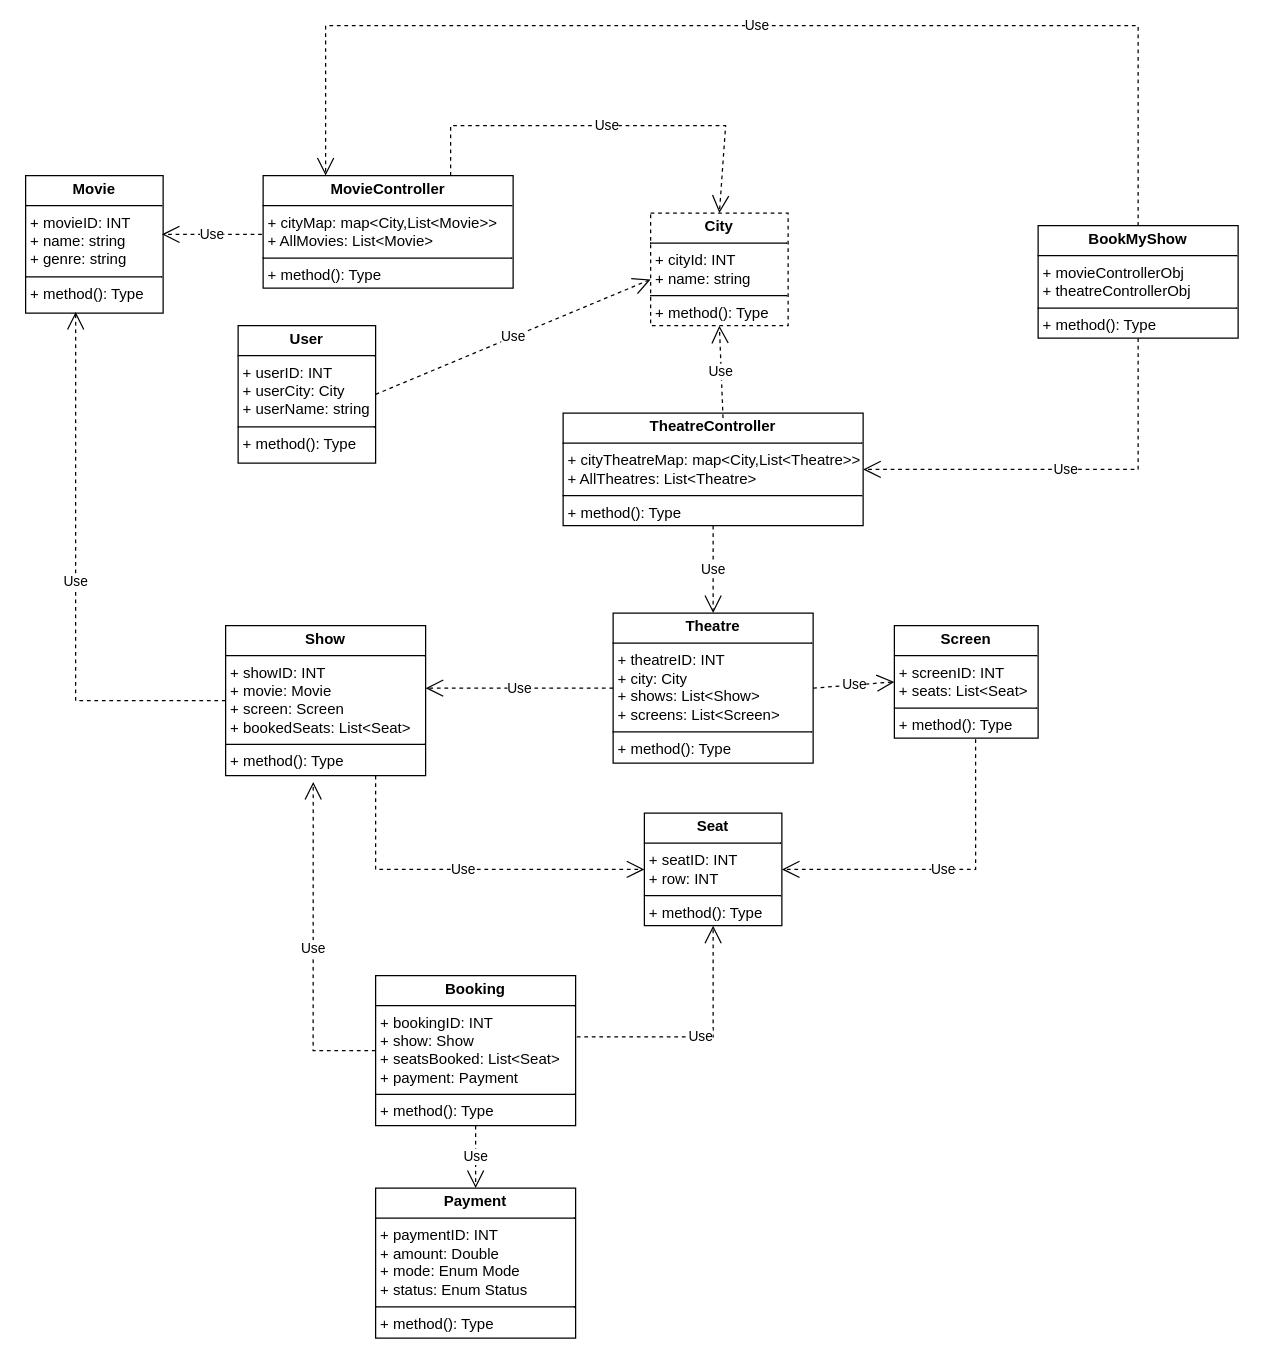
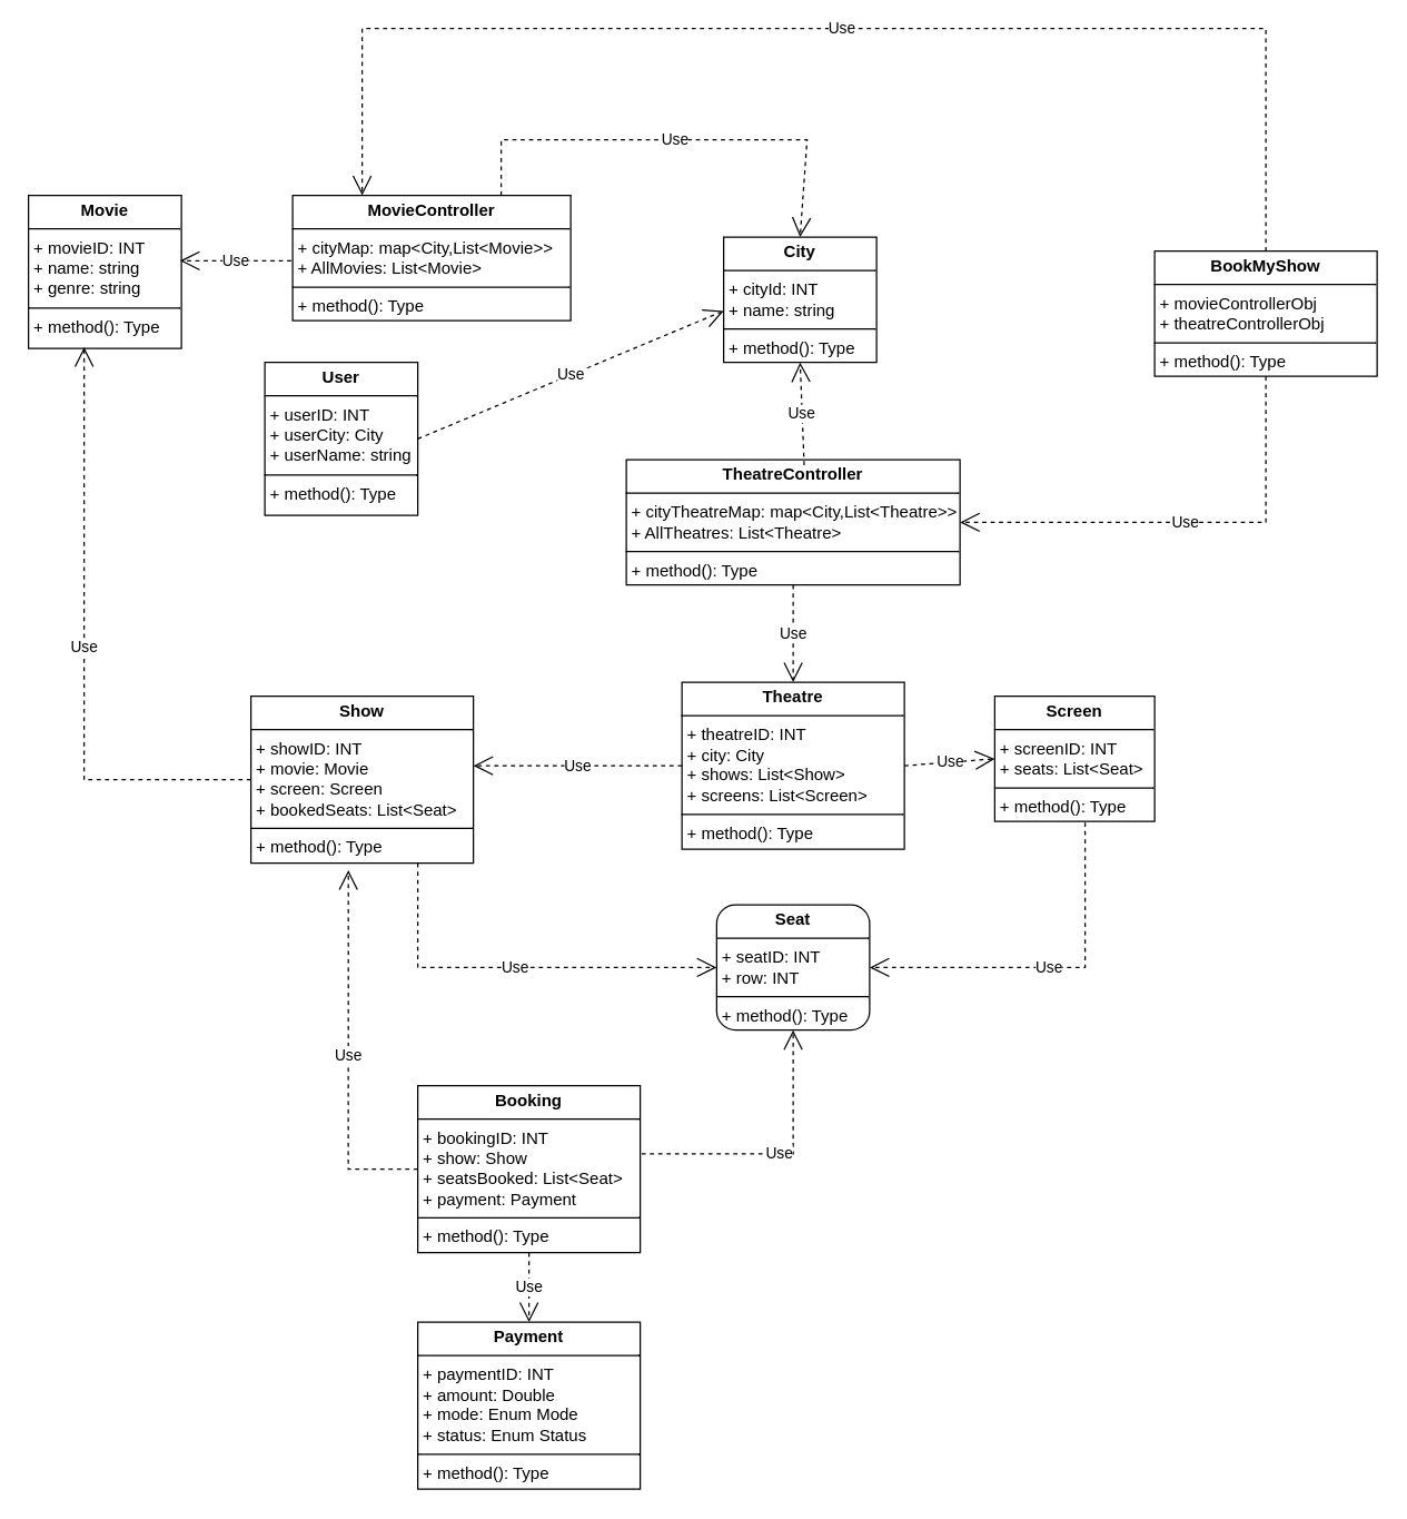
  <mxCell id="0" />
  <mxCell id="1" parent="0" />
  <mxCell id="2" value="&lt;p style=&quot;margin:0px;margin-top:4px;text-align:center;&quot;&gt;&lt;b&gt;Movie&lt;/b&gt;&lt;/p&gt;&lt;hr size=&quot;1&quot; style=&quot;border-style:solid;&quot;&gt;&lt;p style=&quot;margin:0px;margin-left:4px;&quot;&gt;+ movieID: INT&lt;/p&gt;&lt;p style=&quot;margin:0px;margin-left:4px;&quot;&gt;+ name: string&lt;/p&gt;&lt;p style=&quot;margin:0px;margin-left:4px;&quot;&gt;+ genre: string&lt;/p&gt;&lt;hr size=&quot;1&quot; style=&quot;border-style:solid;&quot;&gt;&lt;p style=&quot;margin:0px;margin-left:4px;&quot;&gt;+ method(): Type&lt;/p&gt;" style="verticalAlign=top;align=left;overflow=fill;html=1;whiteSpace=wrap;" parent="1" vertex="1"><mxGeometry x="20" y="140" width="110" height="110" as="geometry" /></mxCell>
  <mxCell id="3" value="&lt;p style=&quot;margin:0px;margin-top:4px;text-align:center;&quot;&gt;&lt;b&gt;MovieController&lt;/b&gt;&lt;/p&gt;&lt;hr size=&quot;1&quot; style=&quot;border-style:solid;&quot;&gt;&lt;p style=&quot;margin:0px;margin-left:4px;&quot;&gt;+ cityMap: map&amp;lt;City,List&amp;lt;Movie&amp;gt;&amp;gt;&lt;/p&gt;&lt;p style=&quot;margin:0px;margin-left:4px;&quot;&gt;+ AllMovies: List&amp;lt;Movie&amp;gt;&lt;/p&gt;&lt;hr size=&quot;1&quot; style=&quot;border-style:solid;&quot;&gt;&lt;p style=&quot;margin:0px;margin-left:4px;&quot;&gt;+ method(): Type&lt;/p&gt;" style="verticalAlign=top;align=left;overflow=fill;html=1;whiteSpace=wrap;" parent="1" vertex="1"><mxGeometry x="210" y="140" width="200" height="90" as="geometry" /></mxCell>
- <mxCell id="4" value="&lt;p style=&quot;margin:0px;margin-top:4px;text-align:center;&quot;&gt;&lt;b&gt;City&lt;/b&gt;&lt;/p&gt;&lt;hr size=&quot;1&quot; style=&quot;border-style:solid;&quot;&gt;&lt;p style=&quot;margin:0px;margin-left:4px;&quot;&gt;+ cityId: INT&lt;/p&gt;&lt;p style=&quot;margin:0px;margin-left:4px;&quot;&gt;+ name: string&lt;/p&gt;&lt;hr size=&quot;1&quot; style=&quot;border-style:solid;&quot;&gt;&lt;p style=&quot;margin:0px;margin-left:4px;&quot;&gt;+ method(): Type&lt;/p&gt;" style="verticalAlign=top;align=left;overflow=fill;html=1;whiteSpace=wrap;dashed=1;" parent="1" vertex="1"><mxGeometry x="520" y="170" width="110" height="90" as="geometry" /></mxCell>
+ <mxCell id="4" value="&lt;p style=&quot;margin:0px;margin-top:4px;text-align:center;&quot;&gt;&lt;b&gt;City&lt;/b&gt;&lt;/p&gt;&lt;hr size=&quot;1&quot; style=&quot;border-style:solid;&quot;&gt;&lt;p style=&quot;margin:0px;margin-left:4px;&quot;&gt;+ cityId: INT&lt;/p&gt;&lt;p style=&quot;margin:0px;margin-left:4px;&quot;&gt;+ name: string&lt;/p&gt;&lt;hr size=&quot;1&quot; style=&quot;border-style:solid;&quot;&gt;&lt;p style=&quot;margin:0px;margin-left:4px;&quot;&gt;+ method(): Type&lt;/p&gt;" style="verticalAlign=top;align=left;overflow=fill;html=1;whiteSpace=wrap;" parent="1" vertex="1"><mxGeometry x="520" y="170" width="110" height="90" as="geometry" /></mxCell>
  <mxCell id="5" value="&lt;p style=&quot;margin:0px;margin-top:4px;text-align:center;&quot;&gt;&lt;b&gt;User&lt;/b&gt;&lt;/p&gt;&lt;hr size=&quot;1&quot; style=&quot;border-style:solid;&quot;&gt;&lt;p style=&quot;margin:0px;margin-left:4px;&quot;&gt;+ userID: INT&lt;/p&gt;&lt;p style=&quot;margin:0px;margin-left:4px;&quot;&gt;+ userCity: City&lt;/p&gt;&lt;p style=&quot;margin:0px;margin-left:4px;&quot;&gt;+ userName: string&lt;/p&gt;&lt;hr size=&quot;1&quot; style=&quot;border-style:solid;&quot;&gt;&lt;p style=&quot;margin:0px;margin-left:4px;&quot;&gt;+ method(): Type&lt;/p&gt;" style="verticalAlign=top;align=left;overflow=fill;html=1;whiteSpace=wrap;" parent="1" vertex="1"><mxGeometry x="190" y="260" width="110" height="110" as="geometry" /></mxCell>
  <mxCell id="6" value="Use" style="endArrow=open;endSize=12;dashed=1;html=1;rounded=0;entryX=0.991;entryY=0.427;entryDx=0;entryDy=0;entryPerimeter=0;" parent="1" target="2" edge="1"><mxGeometry width="160" relative="1" as="geometry"><mxPoint x="209" y="187" as="sourcePoint" /><mxPoint x="640" y="440" as="targetPoint" /></mxGeometry></mxCell>
  <mxCell id="7" value="Use" style="endArrow=open;endSize=12;dashed=1;html=1;rounded=0;exitX=0.75;exitY=0;exitDx=0;exitDy=0;entryX=0.5;entryY=0;entryDx=0;entryDy=0;" parent="1" source="3" target="4" edge="1"><mxGeometry width="160" relative="1" as="geometry"><mxPoint x="480" y="480" as="sourcePoint" /><mxPoint x="640" y="480" as="targetPoint" /><Array as="points"><mxPoint x="360" y="100" /><mxPoint x="580" y="100" /></Array></mxGeometry></mxCell>
  <mxCell id="8" value="Use" style="endArrow=open;endSize=12;dashed=1;html=1;rounded=0;exitX=1;exitY=0.5;exitDx=0;exitDy=0;entryX=0;entryY=0.589;entryDx=0;entryDy=0;entryPerimeter=0;" parent="1" source="5" target="4" edge="1"><mxGeometry width="160" relative="1" as="geometry"><mxPoint x="910" y="310" as="sourcePoint" /><mxPoint x="1070" y="310" as="targetPoint" /></mxGeometry></mxCell>
  <mxCell id="9" value="&lt;p style=&quot;margin:0px;margin-top:4px;text-align:center;&quot;&gt;&lt;b&gt;Theatre&lt;/b&gt;&lt;/p&gt;&lt;hr size=&quot;1&quot; style=&quot;border-style:solid;&quot;&gt;&lt;p style=&quot;margin:0px;margin-left:4px;&quot;&gt;+ theatreID: INT&lt;/p&gt;&lt;p style=&quot;margin:0px;margin-left:4px;&quot;&gt;+ city: City&lt;/p&gt;&lt;p style=&quot;margin:0px;margin-left:4px;&quot;&gt;+ shows: List&amp;lt;Show&amp;gt;&lt;/p&gt;&lt;p style=&quot;margin:0px;margin-left:4px;&quot;&gt;+ screens: List&amp;lt;Screen&amp;gt;&lt;/p&gt;&lt;hr size=&quot;1&quot; style=&quot;border-style:solid;&quot;&gt;&lt;p style=&quot;margin:0px;margin-left:4px;&quot;&gt;+ method(): Type&lt;/p&gt;" style="verticalAlign=top;align=left;overflow=fill;html=1;whiteSpace=wrap;" parent="1" vertex="1"><mxGeometry x="490" y="490" width="160" height="120" as="geometry" /></mxCell>
  <mxCell id="10" value="&lt;p style=&quot;margin:0px;margin-top:4px;text-align:center;&quot;&gt;&lt;b&gt;Screen&lt;/b&gt;&lt;/p&gt;&lt;hr size=&quot;1&quot; style=&quot;border-style:solid;&quot;&gt;&lt;p style=&quot;margin:0px;margin-left:4px;&quot;&gt;+ screenID: INT&lt;/p&gt;&lt;p style=&quot;margin:0px;margin-left:4px;&quot;&gt;+ seats: List&amp;lt;Seat&amp;gt;&lt;/p&gt;&lt;hr size=&quot;1&quot; style=&quot;border-style:solid;&quot;&gt;&lt;p style=&quot;margin:0px;margin-left:4px;&quot;&gt;+ method(): Type&lt;/p&gt;" style="verticalAlign=top;align=left;overflow=fill;html=1;whiteSpace=wrap;" parent="1" vertex="1"><mxGeometry x="715" y="500" width="115" height="90" as="geometry" /></mxCell>
  <mxCell id="11" value="&lt;p style=&quot;margin:0px;margin-top:4px;text-align:center;&quot;&gt;&lt;b&gt;Show&lt;/b&gt;&lt;/p&gt;&lt;hr size=&quot;1&quot; style=&quot;border-style:solid;&quot;&gt;&lt;p style=&quot;margin:0px;margin-left:4px;&quot;&gt;+ showID: INT&lt;/p&gt;&lt;p style=&quot;margin:0px;margin-left:4px;&quot;&gt;+ movie: Movie&lt;/p&gt;&lt;p style=&quot;margin:0px;margin-left:4px;&quot;&gt;+ screen: Screen&lt;/p&gt;&lt;p style=&quot;margin:0px;margin-left:4px;&quot;&gt;+ bookedSeats: List&amp;lt;Seat&amp;gt;&lt;/p&gt;&lt;hr size=&quot;1&quot; style=&quot;border-style:solid;&quot;&gt;&lt;p style=&quot;margin:0px;margin-left:4px;&quot;&gt;+ method(): Type&lt;/p&gt;" style="verticalAlign=top;align=left;overflow=fill;html=1;whiteSpace=wrap;" parent="1" vertex="1"><mxGeometry x="180" y="500" width="160" height="120" as="geometry" /></mxCell>
  <mxCell id="12" value="Use" style="endArrow=open;endSize=12;dashed=1;html=1;rounded=0;exitX=1;exitY=0.5;exitDx=0;exitDy=0;entryX=0;entryY=0.5;entryDx=0;entryDy=0;" parent="1" source="9" target="10" edge="1"><mxGeometry width="160" relative="1" as="geometry"><mxPoint x="480" y="750" as="sourcePoint" /><mxPoint x="640" y="750" as="targetPoint" /></mxGeometry></mxCell>
  <mxCell id="13" value="Use" style="endArrow=open;endSize=12;dashed=1;html=1;rounded=0;exitX=0;exitY=0.5;exitDx=0;exitDy=0;entryX=1;entryY=0.417;entryDx=0;entryDy=0;entryPerimeter=0;" parent="1" source="9" target="11" edge="1"><mxGeometry width="160" relative="1" as="geometry"><mxPoint x="420" y="790" as="sourcePoint" /><mxPoint x="580" y="790" as="targetPoint" /></mxGeometry></mxCell>
- <mxCell id="14" value="&lt;p style=&quot;margin:0px;margin-top:4px;text-align:center;&quot;&gt;&lt;b&gt;Seat&lt;/b&gt;&lt;/p&gt;&lt;hr size=&quot;1&quot; style=&quot;border-style:solid;&quot;&gt;&lt;p style=&quot;margin:0px;margin-left:4px;&quot;&gt;+ seatID: INT&lt;/p&gt;&lt;p style=&quot;margin:0px;margin-left:4px;&quot;&gt;+ row: INT&lt;/p&gt;&lt;hr size=&quot;1&quot; style=&quot;border-style:solid;&quot;&gt;&lt;p style=&quot;margin:0px;margin-left:4px;&quot;&gt;+ method(): Type&lt;/p&gt;" style="verticalAlign=top;align=left;overflow=fill;html=1;whiteSpace=wrap;" parent="1" vertex="1"><mxGeometry x="515" y="650" width="110" height="90" as="geometry" /></mxCell>
+ <mxCell id="14" value="&lt;p style=&quot;margin:0px;margin-top:4px;text-align:center;&quot;&gt;&lt;b&gt;Seat&lt;/b&gt;&lt;/p&gt;&lt;hr size=&quot;1&quot; style=&quot;border-style:solid;&quot;&gt;&lt;p style=&quot;margin:0px;margin-left:4px;&quot;&gt;+ seatID: INT&lt;/p&gt;&lt;p style=&quot;margin:0px;margin-left:4px;&quot;&gt;+ row: INT&lt;/p&gt;&lt;hr size=&quot;1&quot; style=&quot;border-style:solid;&quot;&gt;&lt;p style=&quot;margin:0px;margin-left:4px;&quot;&gt;+ method(): Type&lt;/p&gt;" style="verticalAlign=top;align=left;overflow=fill;html=1;whiteSpace=wrap;rounded=1;" parent="1" vertex="1"><mxGeometry x="515" y="650" width="110" height="90" as="geometry" /></mxCell>
  <mxCell id="15" value="Use" style="endArrow=open;endSize=12;dashed=1;html=1;rounded=0;exitX=0.565;exitY=1.011;exitDx=0;exitDy=0;entryX=1;entryY=0.5;entryDx=0;entryDy=0;exitPerimeter=0;" parent="1" source="10" target="14" edge="1"><mxGeometry width="160" relative="1" as="geometry"><mxPoint x="550" y="920" as="sourcePoint" /><mxPoint x="710" y="920" as="targetPoint" /><Array as="points"><mxPoint x="780" y="695" /></Array></mxGeometry></mxCell>
  <mxCell id="16" value="Use" style="endArrow=open;endSize=12;dashed=1;html=1;rounded=0;exitX=0.75;exitY=1;exitDx=0;exitDy=0;entryX=0;entryY=0.5;entryDx=0;entryDy=0;" parent="1" source="11" target="14" edge="1"><mxGeometry width="160" relative="1" as="geometry"><mxPoint x="490" y="940" as="sourcePoint" /><mxPoint x="650" y="940" as="targetPoint" /><Array as="points"><mxPoint x="300" y="695" /></Array></mxGeometry></mxCell>
  <mxCell id="17" value="Use" style="endArrow=open;endSize=12;dashed=1;html=1;rounded=0;exitX=0;exitY=0.5;exitDx=0;exitDy=0;entryX=0.364;entryY=0.991;entryDx=0;entryDy=0;entryPerimeter=0;" parent="1" source="11" target="2" edge="1"><mxGeometry width="160" relative="1" as="geometry"><mxPoint x="60" y="810" as="sourcePoint" /><mxPoint x="220" y="810" as="targetPoint" /><Array as="points"><mxPoint x="60" y="560" /><mxPoint x="60" y="375" /></Array></mxGeometry></mxCell>
  <mxCell id="18" value="&lt;p style=&quot;margin:0px;margin-top:4px;text-align:center;&quot;&gt;&lt;b&gt;TheatreController&lt;/b&gt;&lt;/p&gt;&lt;hr size=&quot;1&quot; style=&quot;border-style:solid;&quot;&gt;&lt;p style=&quot;margin:0px;margin-left:4px;&quot;&gt;+ cityTheatreMap: map&amp;lt;City,List&amp;lt;Theatre&amp;gt;&amp;gt;&lt;/p&gt;&lt;p style=&quot;margin:0px;margin-left:4px;&quot;&gt;+ AllTheatres: List&amp;lt;Theatre&amp;gt;&lt;/p&gt;&lt;hr size=&quot;1&quot; style=&quot;border-style:solid;&quot;&gt;&lt;p style=&quot;margin:0px;margin-left:4px;&quot;&gt;+ method(): Type&lt;/p&gt;" style="verticalAlign=top;align=left;overflow=fill;html=1;whiteSpace=wrap;" parent="1" vertex="1"><mxGeometry x="450" y="330" width="240" height="90" as="geometry" /></mxCell>
  <mxCell id="19" value="Use" style="endArrow=open;endSize=12;dashed=1;html=1;rounded=0;exitX=0.5;exitY=1;exitDx=0;exitDy=0;entryX=0.5;entryY=0;entryDx=0;entryDy=0;" parent="1" source="18" target="9" edge="1"><mxGeometry width="160" relative="1" as="geometry"><mxPoint x="550" y="530" as="sourcePoint" /><mxPoint x="710" y="530" as="targetPoint" /></mxGeometry></mxCell>
  <mxCell id="20" value="Use" style="endArrow=open;endSize=12;dashed=1;html=1;rounded=0;exitX=0.533;exitY=0.044;exitDx=0;exitDy=0;entryX=0.5;entryY=1;entryDx=0;entryDy=0;exitPerimeter=0;" parent="1" source="18" target="4" edge="1"><mxGeometry width="160" relative="1" as="geometry"><mxPoint x="620" y="500" as="sourcePoint" /><mxPoint x="780" y="500" as="targetPoint" /><Array as="points" /></mxGeometry></mxCell>
  <mxCell id="21" value="&lt;p style=&quot;margin:0px;margin-top:4px;text-align:center;&quot;&gt;&lt;b&gt;Booking&lt;/b&gt;&lt;/p&gt;&lt;hr size=&quot;1&quot; style=&quot;border-style:solid;&quot;&gt;&lt;p style=&quot;margin:0px;margin-left:4px;&quot;&gt;+ bookingID: INT&lt;/p&gt;&lt;p style=&quot;margin:0px;margin-left:4px;&quot;&gt;+ show: Show&lt;/p&gt;&lt;p style=&quot;margin:0px;margin-left:4px;&quot;&gt;+ seatsBooked: List&amp;lt;Seat&amp;gt;&lt;/p&gt;&lt;p style=&quot;margin:0px;margin-left:4px;&quot;&gt;+ payment: Payment&lt;/p&gt;&lt;hr size=&quot;1&quot; style=&quot;border-style:solid;&quot;&gt;&lt;p style=&quot;margin:0px;margin-left:4px;&quot;&gt;+ method(): Type&lt;/p&gt;" style="verticalAlign=top;align=left;overflow=fill;html=1;whiteSpace=wrap;" parent="1" vertex="1"><mxGeometry x="300" y="780" width="160" height="120" as="geometry" /></mxCell>
  <mxCell id="22" value="Use" style="endArrow=open;endSize=12;dashed=1;html=1;rounded=0;entryX=0.438;entryY=1.042;entryDx=0;entryDy=0;entryPerimeter=0;exitX=0;exitY=0.5;exitDx=0;exitDy=0;" parent="1" source="21" target="11" edge="1"><mxGeometry width="160" relative="1" as="geometry"><mxPoint x="590" y="1050" as="sourcePoint" /><mxPoint x="750" y="1050" as="targetPoint" /><Array as="points"><mxPoint x="250" y="840" /></Array></mxGeometry></mxCell>
  <mxCell id="23" value="Use" style="endArrow=open;endSize=12;dashed=1;html=1;rounded=0;entryX=0.5;entryY=1;entryDx=0;entryDy=0;exitX=1.006;exitY=0.409;exitDx=0;exitDy=0;exitPerimeter=0;" parent="1" source="21" target="14" edge="1"><mxGeometry width="160" relative="1" as="geometry"><mxPoint x="690" y="1070" as="sourcePoint" /><mxPoint x="850" y="1070" as="targetPoint" /><Array as="points"><mxPoint x="570" y="829" /></Array></mxGeometry></mxCell>
  <mxCell id="24" value="&lt;p style=&quot;margin:0px;margin-top:4px;text-align:center;&quot;&gt;&lt;b&gt;Payment&lt;/b&gt;&lt;/p&gt;&lt;hr size=&quot;1&quot; style=&quot;border-style:solid;&quot;&gt;&lt;p style=&quot;margin:0px;margin-left:4px;&quot;&gt;+ paymentID: INT&lt;/p&gt;&lt;p style=&quot;margin:0px;margin-left:4px;&quot;&gt;+ amount: Double&lt;/p&gt;&lt;p style=&quot;margin:0px;margin-left:4px;&quot;&gt;+ mode: Enum Mode&lt;/p&gt;&lt;p style=&quot;margin:0px;margin-left:4px;&quot;&gt;+ status: Enum Status&lt;/p&gt;&lt;hr size=&quot;1&quot; style=&quot;border-style:solid;&quot;&gt;&lt;p style=&quot;margin:0px;margin-left:4px;&quot;&gt;+ method(): Type&lt;/p&gt;" style="verticalAlign=top;align=left;overflow=fill;html=1;whiteSpace=wrap;" parent="1" vertex="1"><mxGeometry x="300" y="950" width="160" height="120" as="geometry" /></mxCell>
  <mxCell id="25" value="Use" style="endArrow=open;endSize=12;dashed=1;html=1;rounded=0;exitX=0.5;exitY=1;exitDx=0;exitDy=0;entryX=0.5;entryY=0;entryDx=0;entryDy=0;" parent="1" source="21" target="24" edge="1"><mxGeometry width="160" relative="1" as="geometry"><mxPoint x="710" y="1230" as="sourcePoint" /><mxPoint x="870" y="1230" as="targetPoint" /></mxGeometry></mxCell>
  <mxCell id="26" value="&lt;p style=&quot;margin:0px;margin-top:4px;text-align:center;&quot;&gt;&lt;b&gt;BookMyShow&lt;/b&gt;&lt;/p&gt;&lt;hr size=&quot;1&quot; style=&quot;border-style:solid;&quot;&gt;&lt;p style=&quot;margin:0px;margin-left:4px;&quot;&gt;+ movieControllerObj&lt;/p&gt;&lt;p style=&quot;margin:0px;margin-left:4px;&quot;&gt;+ theatreControllerObj&lt;/p&gt;&lt;hr size=&quot;1&quot; style=&quot;border-style:solid;&quot;&gt;&lt;p style=&quot;margin:0px;margin-left:4px;&quot;&gt;+ method(): Type&lt;/p&gt;" style="verticalAlign=top;align=left;overflow=fill;html=1;whiteSpace=wrap;" parent="1" vertex="1"><mxGeometry x="830" y="180" width="160" height="90" as="geometry" /></mxCell>
  <mxCell id="27" value="Use" style="endArrow=open;endSize=12;dashed=1;html=1;rounded=0;exitX=0.5;exitY=1;exitDx=0;exitDy=0;entryX=1;entryY=0.5;entryDx=0;entryDy=0;" parent="1" source="26" target="18" edge="1"><mxGeometry width="160" relative="1" as="geometry"><mxPoint x="910" y="490" as="sourcePoint" /><mxPoint x="1070" y="490" as="targetPoint" /><Array as="points"><mxPoint x="910" y="375" /></Array></mxGeometry></mxCell>
  <mxCell id="28" value="Use" style="endArrow=open;endSize=12;dashed=1;html=1;rounded=0;exitX=0.5;exitY=0;exitDx=0;exitDy=0;entryX=0.25;entryY=0;entryDx=0;entryDy=0;" parent="1" source="26" target="3" edge="1"><mxGeometry width="160" relative="1" as="geometry"><mxPoint x="640" y="90" as="sourcePoint" /><mxPoint x="800" y="90" as="targetPoint" /><Array as="points"><mxPoint x="910" y="20" /><mxPoint x="260" y="20" /></Array></mxGeometry></mxCell>
